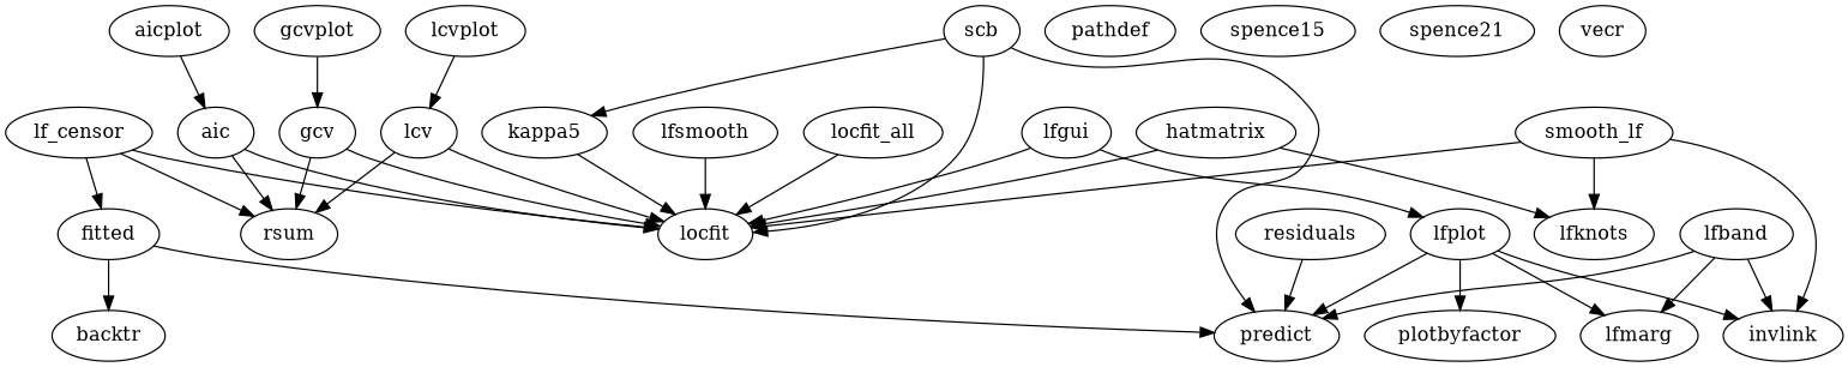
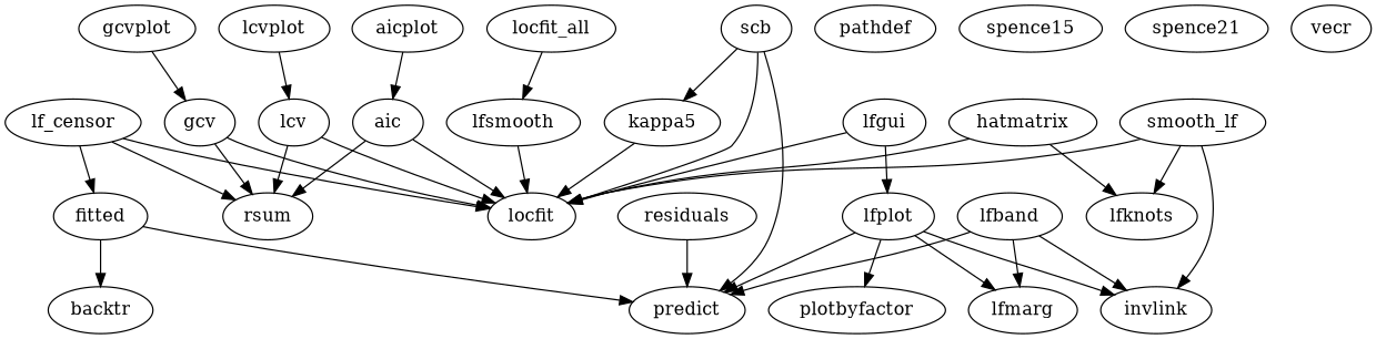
  digraph {
    aic
    locfit
    rsum
    aicplot
    fitted
    backtr
    predict
    gcv
    gcvplot
    hatmatrix
    lfknots
    n12 [label=kappa5]
    lcv
    lcvplot
    lf_censor
    lfband
    invlink
    lfmarg
    lfgui
    lfplot
    plotbyfactor
    lfsmooth
    locfit_all
    residuals
    scb
    smooth_lf
    pathdef
    spence15
    spence21
    vecr
    aic -> locfit
    aic -> rsum
    aicplot -> aic
    fitted -> backtr
    fitted -> predict
    gcv -> locfit
    gcv -> rsum
    gcvplot -> gcv
    hatmatrix -> locfit
    hatmatrix -> lfknots
    n12 -> locfit
    lcv -> locfit
    lcv -> rsum
    lcvplot -> lcv
    lf_censor -> locfit
    lf_censor -> rsum
    lf_censor -> fitted
    lfband -> predict
    lfband -> invlink
    lfband -> lfmarg
    lfgui -> locfit
    lfgui -> lfplot
    lfplot -> predict
    lfplot -> invlink
    lfplot -> lfmarg
    lfplot -> plotbyfactor
    lfsmooth -> locfit
-   locfit_all -> locfit
+   locfit_all -> lfsmooth
    residuals -> predict
    scb -> locfit
    scb -> predict
    scb -> n12
    smooth_lf -> locfit
    smooth_lf -> lfknots
    smooth_lf -> invlink
  }
